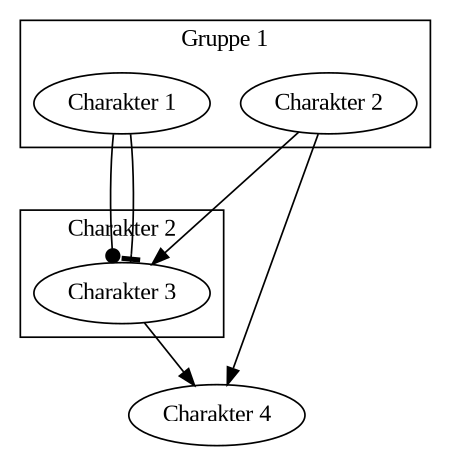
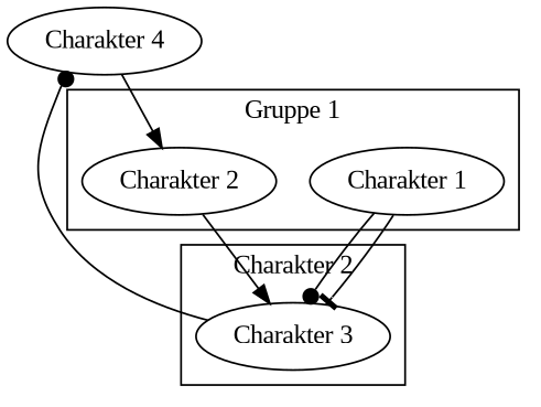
  digraph {
    compound=true
    fontname="Liberation Serif"
    node [fontname="Liberation Serif"]
    edge [arrowhead=dot fontname="Liberation Serif"]
    n1 [label="Charakter 3"]
    n2 [label="Charakter 1"]
    n3 [label="Charakter 2"]
    n4 [label="Charakter 4"]
    subgraph cluster_1 {
      label="Charakter 2"
      n1
    }
    subgraph cluster_2 {
      label="Gruppe 1"
      n2
      n3
    }
-   n1 -> n4 [arrowhead=normal arrowtail=dot]
+   n1 -> n4 [arrowtail=dot]
    n2 -> n1 [arrowtail=normal minlen=2]
    n2 -> n1 [arrowhead=tee arrowtail=tee]
    n3 -> n1 [arrowhead=normal]
-   n3 -> n4 [arrowhead=normal arrowtail=box]
+   n4 -> n3 [arrowhead=normal arrowtail=box]
  }
